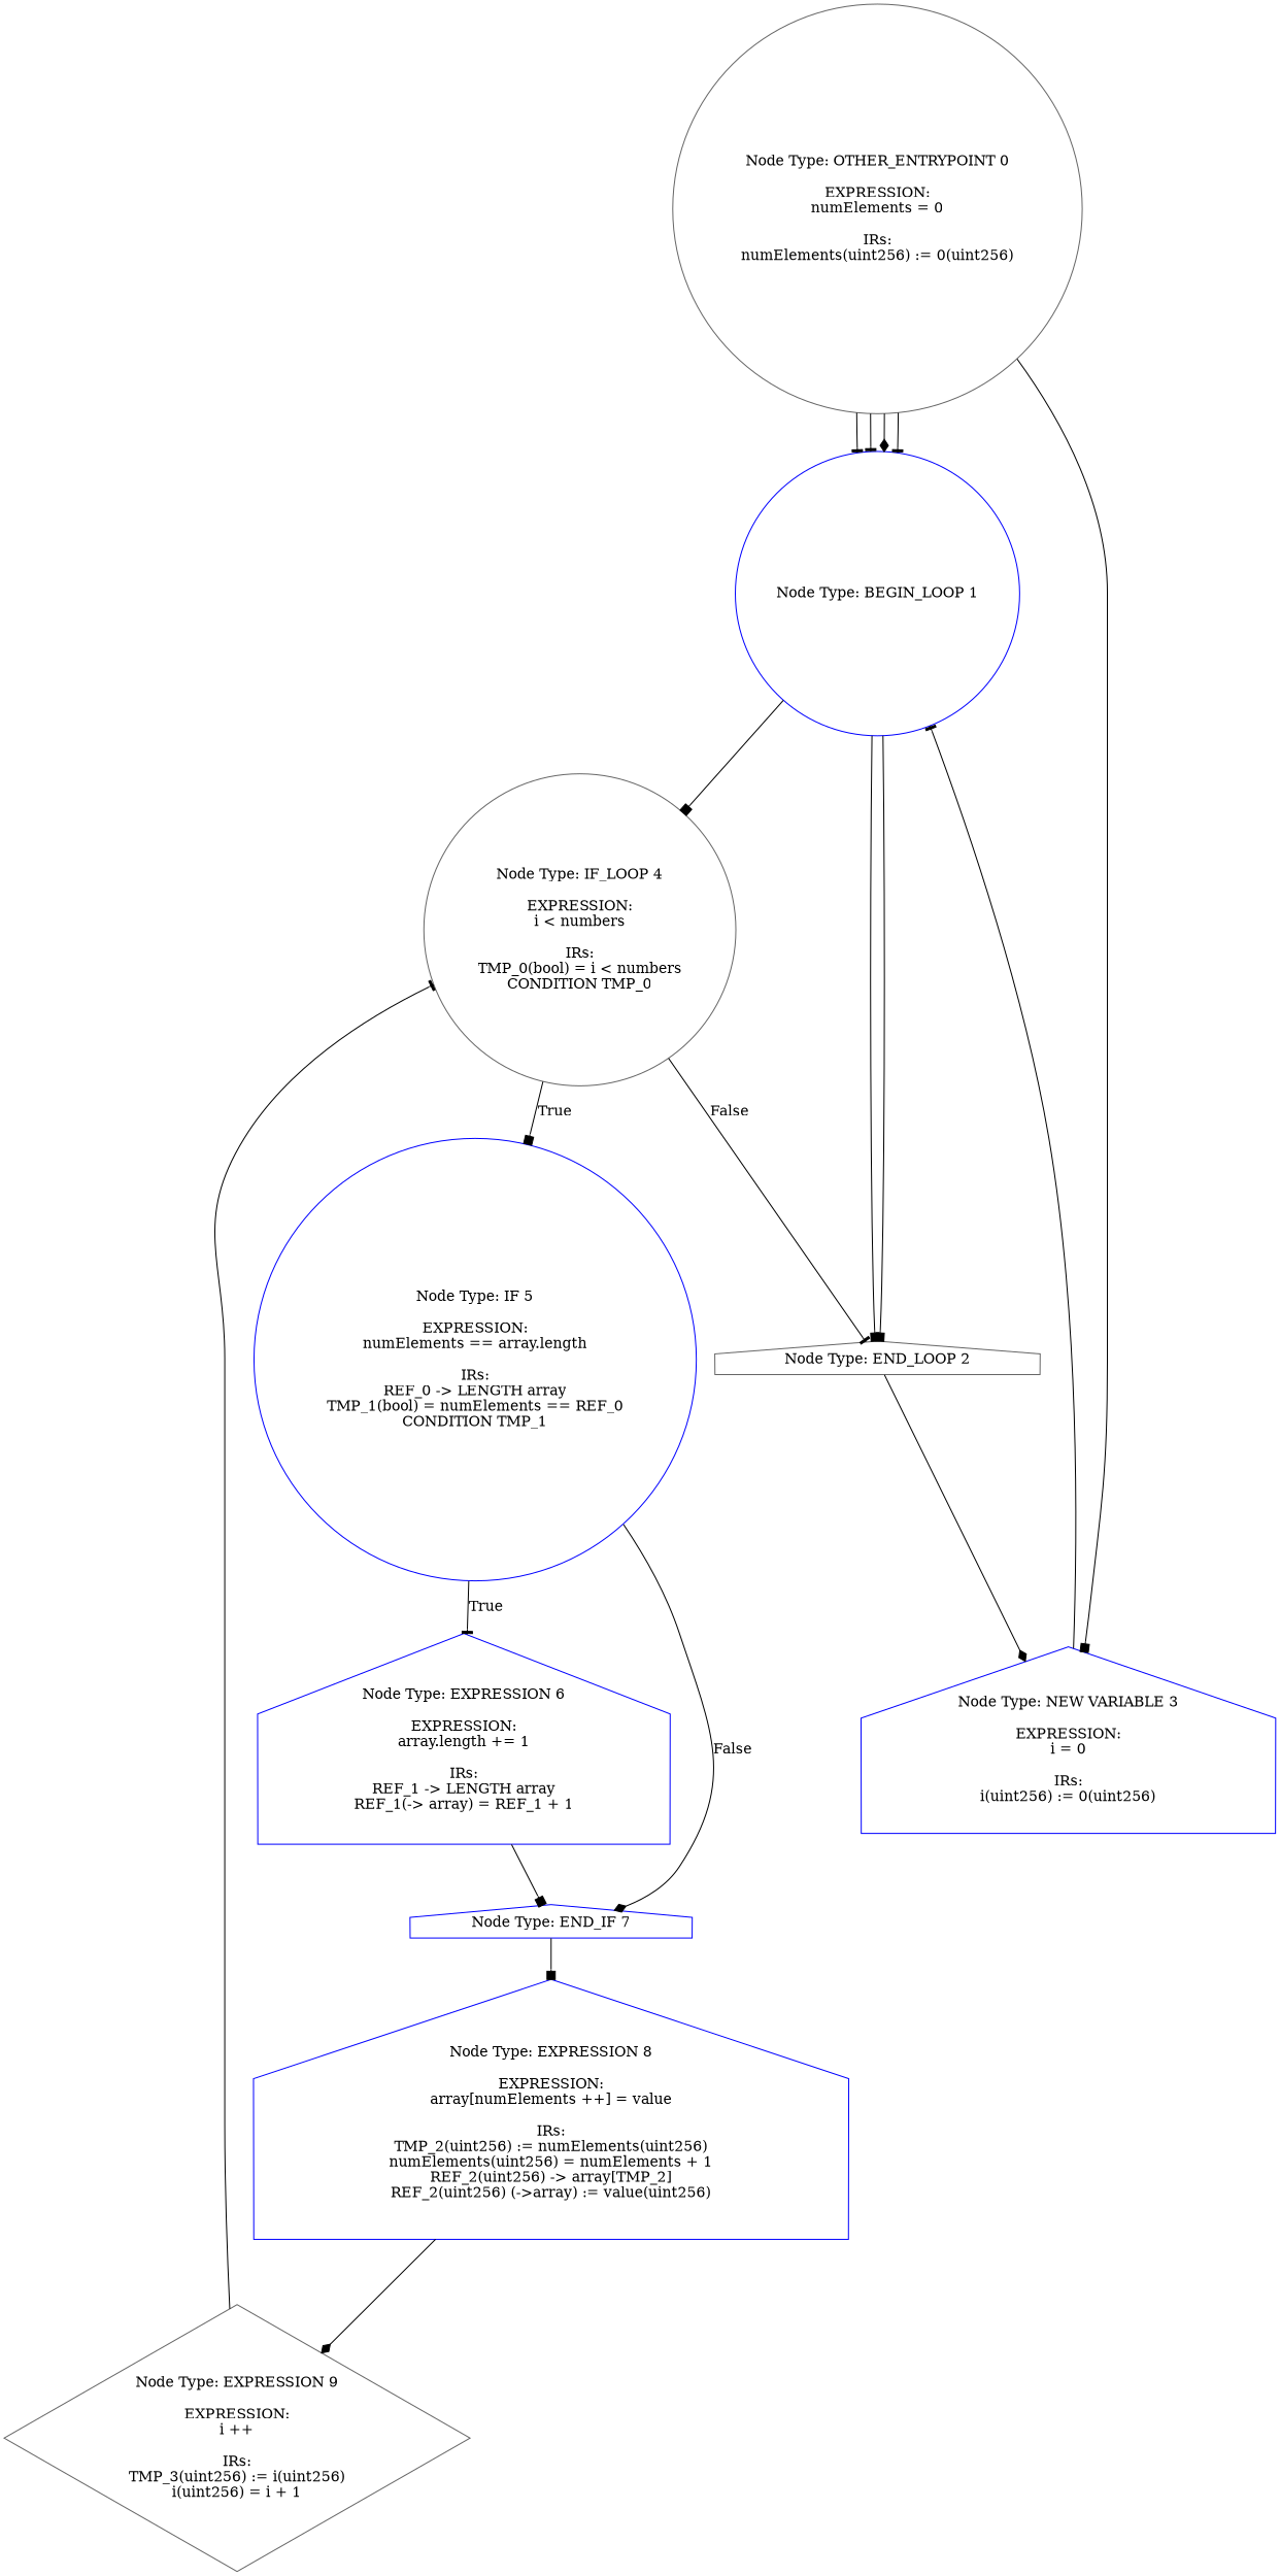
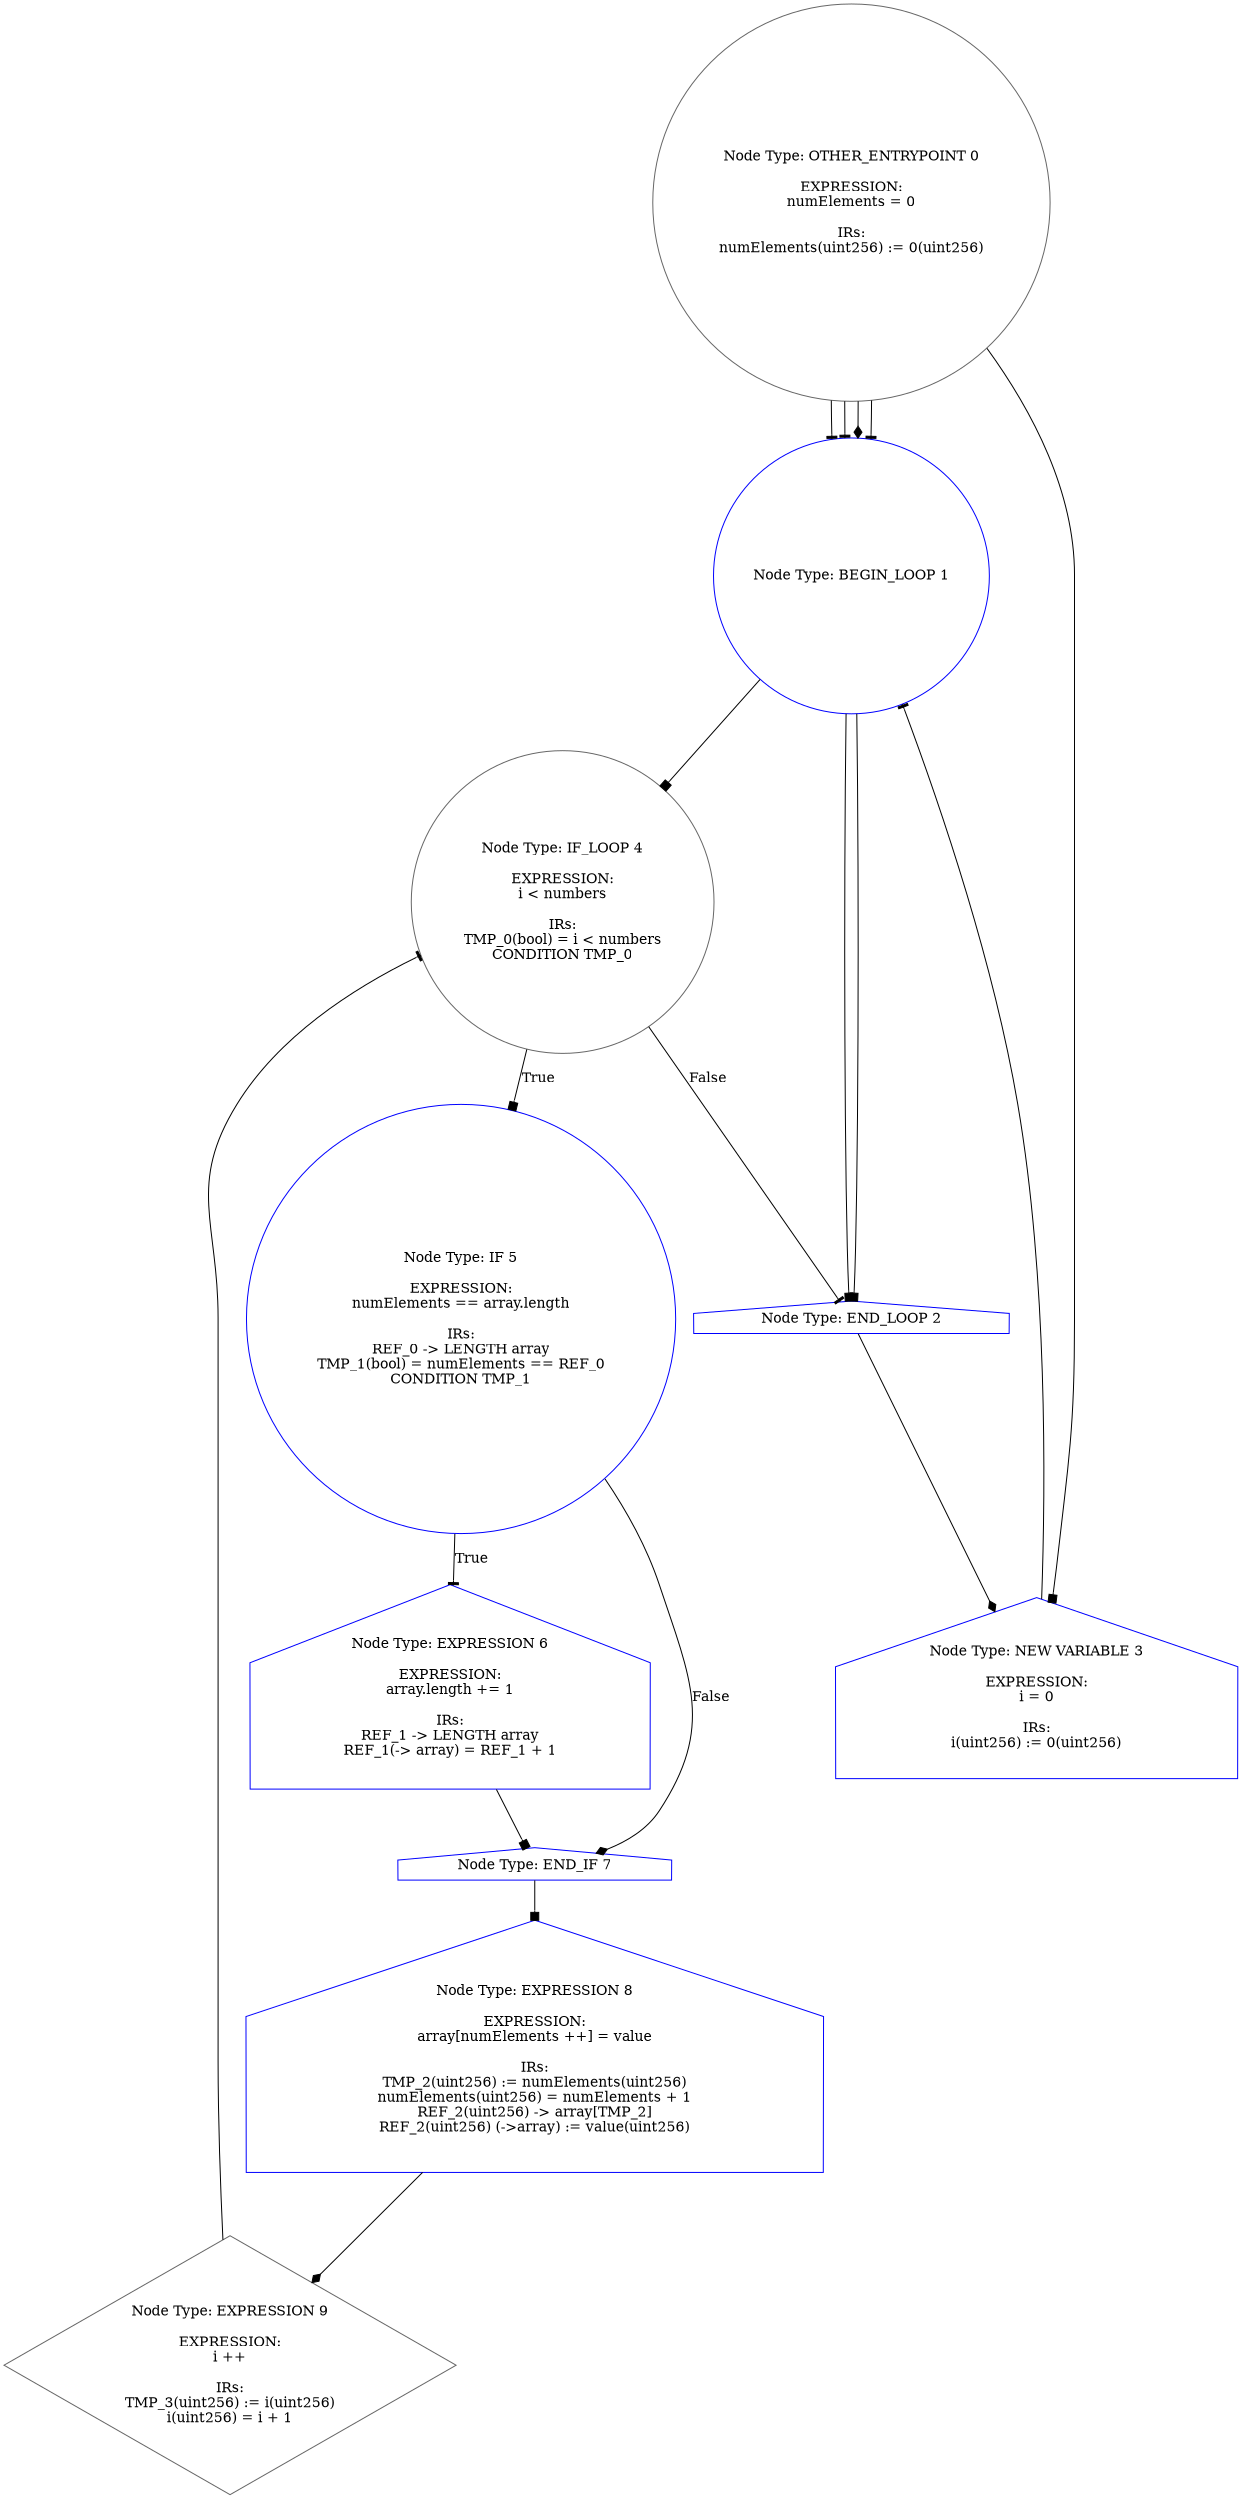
  digraph {
    node [color=blue shape=house]
    edge [arrowhead=tee]
    n1 [label="Node Type: OTHER_ENTRYPOINT 0\n\nEXPRESSION:\nnumElements = 0\n\nIRs:\nnumElements(uint256) := 0(uint256)" color=gray40 shape=circle]
    n2 [label="Node Type: BEGIN_LOOP 1\n" shape=circle]
    n3 [label="Node Type: NEW VARIABLE 3\n\nEXPRESSION:\ni = 0\n\nIRs:\ni(uint256) := 0(uint256)"]
-   n4 [label="Node Type: END_LOOP 2\n" color=gray40]
+   n4 [label="Node Type: END_LOOP 2\n"]
    n5 [label="Node Type: IF_LOOP 4\n\nEXPRESSION:\ni < numbers\n\nIRs:\nTMP_0(bool) = i < numbers\nCONDITION TMP_0" color=gray40 shape=circle]
    n6 [label="Node Type: IF 5\n\nEXPRESSION:\nnumElements == array.length\n\nIRs:\nREF_0 -> LENGTH array\nTMP_1(bool) = numElements == REF_0\nCONDITION TMP_1" shape=circle]
    n7 [label="Node Type: EXPRESSION 6\n\nEXPRESSION:\narray.length += 1\n\nIRs:\nREF_1 -> LENGTH array\nREF_1(-> array) = REF_1 + 1"]
    n8 [label="Node Type: END_IF 7\n"]
    n9 [label="Node Type: EXPRESSION 8\n\nEXPRESSION:\narray[numElements ++] = value\n\nIRs:\nTMP_2(uint256) := numElements(uint256)\nnumElements(uint256) = numElements + 1\nREF_2(uint256) -> array[TMP_2]\nREF_2(uint256) (->array) := value(uint256)"]
    n10 [label="Node Type: EXPRESSION 9\n\nEXPRESSION:\ni ++\n\nIRs:\nTMP_3(uint256) := i(uint256)\ni(uint256) = i + 1" color=gray40 shape=diamond]
    n1 -> n2
    n1 -> n2
    n1 -> n2 [arrowhead=diamond]
    n1 -> n2
    n1 -> n3 [arrowhead=box]
    n2 -> n4 [arrowhead=box]
    n2 -> n4 [arrowhead=box]
    n2 -> n5 [arrowhead=box]
    n3 -> n2
    n4 -> n3 [arrowhead=diamond]
    n5 -> n4 [label=False]
    n5 -> n6 [label=True arrowhead=box]
    n6 -> n7 [label=True]
    n6 -> n8 [label=False arrowhead=diamond]
    n7 -> n8 [arrowhead=box]
    n8 -> n9 [arrowhead=box]
    n9 -> n10 [arrowhead=diamond]
    n10 -> n5
  }
